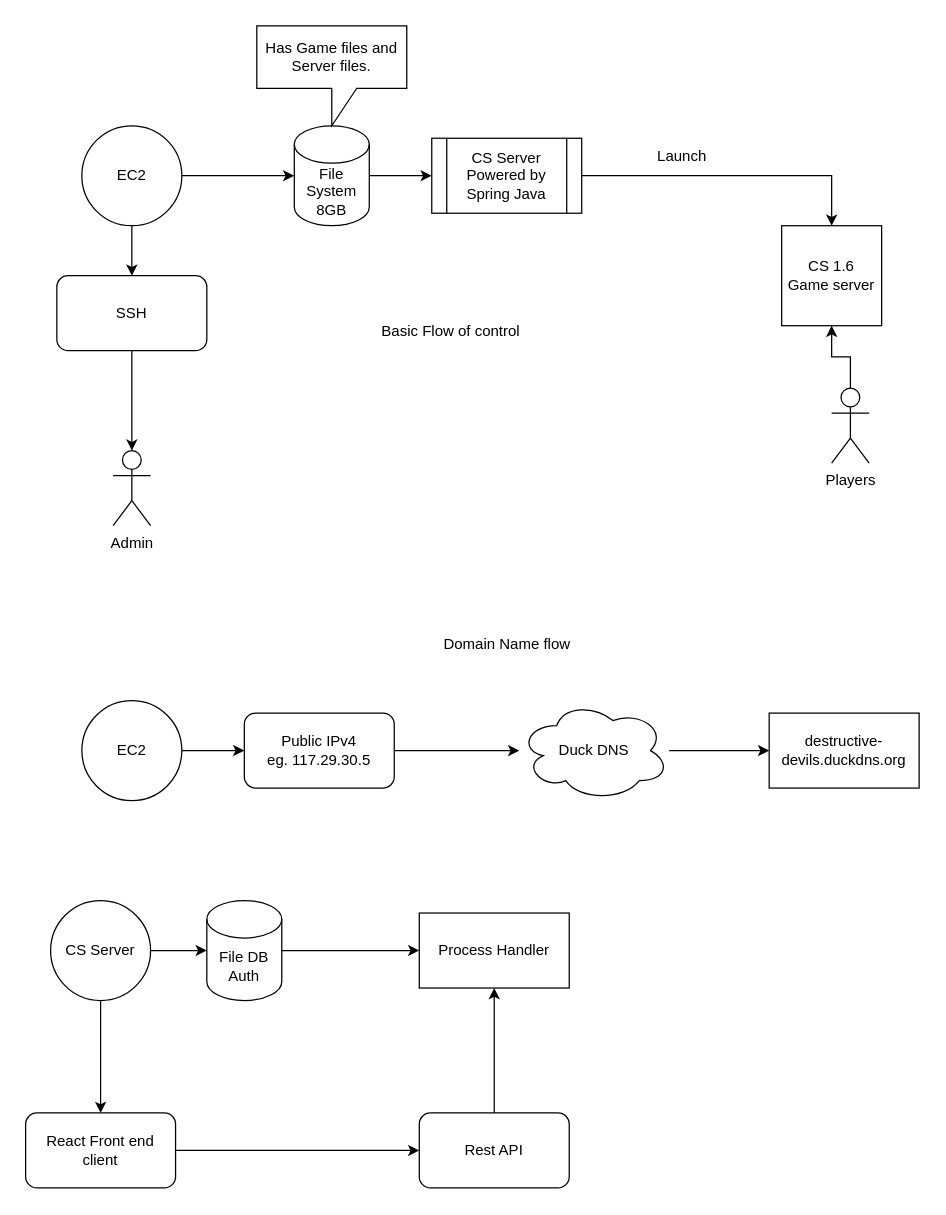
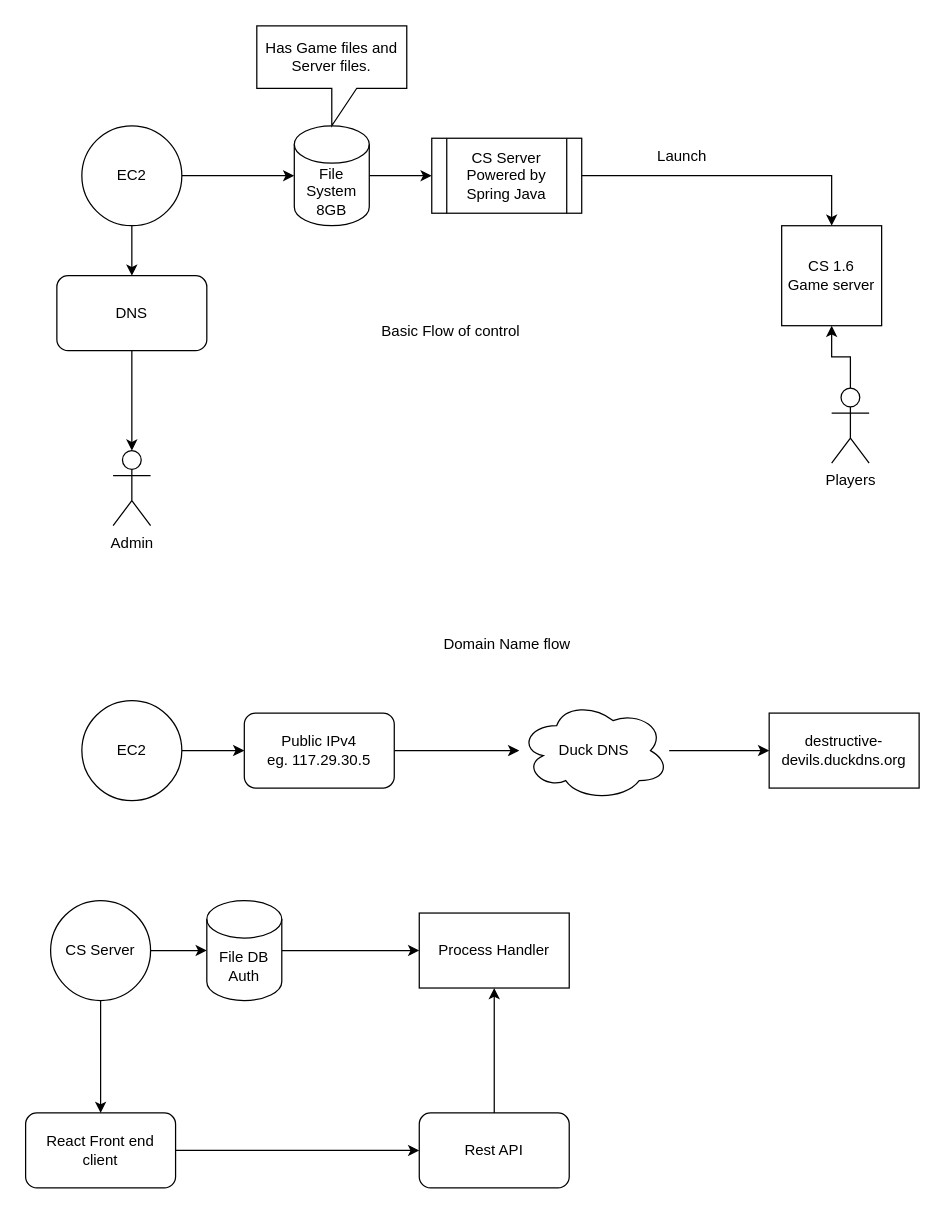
  <mxCell id="0" />
  <mxCell id="1" parent="0" />
  <mxCell id="2" value="" style="edgeStyle=orthogonalEdgeStyle;rounded=0;orthogonalLoop=1;jettySize=auto;html=1;" edge="1" parent="1" source="4" target="6"><mxGeometry relative="1" as="geometry" /></mxCell>
  <mxCell id="3" value="" style="edgeStyle=orthogonalEdgeStyle;rounded=0;orthogonalLoop=1;jettySize=auto;html=1;" edge="1" parent="1" source="4" target="9"><mxGeometry relative="1" as="geometry" /></mxCell>
  <mxCell id="4" value="EC2" style="ellipse;whiteSpace=wrap;html=1;aspect=fixed;" vertex="1" parent="1"><mxGeometry x="65" y="100" width="80" height="80" as="geometry" /></mxCell>
  <mxCell id="5" value="" style="edgeStyle=orthogonalEdgeStyle;rounded=0;orthogonalLoop=1;jettySize=auto;html=1;" edge="1" parent="1" source="6" target="7"><mxGeometry relative="1" as="geometry" /></mxCell>
- <mxCell id="6" value="SSH" style="rounded=1;whiteSpace=wrap;html=1;" vertex="1" parent="1"><mxGeometry x="45" y="220" width="120" height="60" as="geometry" /></mxCell>
+ <mxCell id="6" value="DNS" style="rounded=1;whiteSpace=wrap;html=1;" vertex="1" parent="1"><mxGeometry x="45" y="220" width="120" height="60" as="geometry" /></mxCell>
  <mxCell id="7" value="Admin" style="shape=umlActor;verticalLabelPosition=bottom;verticalAlign=top;html=1;outlineConnect=0;" vertex="1" parent="1"><mxGeometry x="90" y="360" width="30" height="60" as="geometry" /></mxCell>
  <mxCell id="8" value="" style="edgeStyle=orthogonalEdgeStyle;rounded=0;orthogonalLoop=1;jettySize=auto;html=1;" edge="1" parent="1" source="9" target="12"><mxGeometry relative="1" as="geometry" /></mxCell>
  <mxCell id="9" value="File System 8GB" style="shape=cylinder3;whiteSpace=wrap;html=1;boundedLbl=1;backgroundOutline=1;size=15;" vertex="1" parent="1"><mxGeometry x="235" y="100" width="60" height="80" as="geometry" /></mxCell>
  <mxCell id="10" value="Has Game files and Server files." style="shape=callout;whiteSpace=wrap;html=1;perimeter=calloutPerimeter;" vertex="1" parent="1"><mxGeometry x="205" width="120" height="80" as="geometry" y="20" /></mxCell>
  <mxCell id="11" value="" style="edgeStyle=orthogonalEdgeStyle;rounded=0;orthogonalLoop=1;jettySize=auto;html=1;" edge="1" parent="1" source="12" target="13"><mxGeometry relative="1" as="geometry" /></mxCell>
  <mxCell id="12" value="CS Server&lt;br&gt;Powered by Spring Java" style="shape=process;whiteSpace=wrap;html=1;backgroundOutline=1;" vertex="1" parent="1"><mxGeometry x="345" y="110" width="120" height="60" as="geometry" /></mxCell>
  <mxCell id="13" value="CS 1.6&lt;br&gt;Game server" style="whiteSpace=wrap;html=1;aspect=fixed;" vertex="1" parent="1"><mxGeometry x="625" y="180" width="80" height="80" as="geometry" /></mxCell>
  <mxCell id="14" value="Launch" style="text;html=1;align=center;verticalAlign=middle;resizable=0;points=[];autosize=1;strokeColor=none;fillColor=none;" vertex="1" parent="1"><mxGeometry x="515" y="110" width="60" height="30" as="geometry" /></mxCell>
  <mxCell id="15" value="" style="edgeStyle=orthogonalEdgeStyle;rounded=0;orthogonalLoop=1;jettySize=auto;html=1;" edge="1" parent="1" source="16" target="13"><mxGeometry relative="1" as="geometry" /></mxCell>
  <mxCell id="16" value="Players" style="shape=umlActor;verticalLabelPosition=bottom;verticalAlign=top;html=1;outlineConnect=0;" vertex="1" parent="1"><mxGeometry x="665" y="310" width="30" height="60" as="geometry" /></mxCell>
  <mxCell id="17" value="Basic Flow of control" style="text;html=1;align=center;verticalAlign=middle;resizable=0;points=[];autosize=1;strokeColor=none;fillColor=none;" vertex="1" parent="1"><mxGeometry x="295" y="250" width="130" height="30" as="geometry" /></mxCell>
  <mxCell id="18" value="" style="edgeStyle=orthogonalEdgeStyle;rounded=0;orthogonalLoop=1;jettySize=auto;html=1;" edge="1" parent="1" source="19" target="21"><mxGeometry relative="1" as="geometry" /></mxCell>
  <mxCell id="19" value="EC2" style="ellipse;whiteSpace=wrap;html=1;aspect=fixed;" vertex="1" parent="1"><mxGeometry x="65" y="560" width="80" height="80" as="geometry" /></mxCell>
  <mxCell id="20" value="" style="edgeStyle=orthogonalEdgeStyle;rounded=0;orthogonalLoop=1;jettySize=auto;html=1;" edge="1" parent="1" source="21" target="23"><mxGeometry relative="1" as="geometry" /></mxCell>
  <mxCell id="21" value="Public IPv4&lt;br&gt;eg. 117.29.30.5" style="rounded=1;whiteSpace=wrap;html=1;" vertex="1" parent="1"><mxGeometry x="195" y="570" width="120" height="60" as="geometry" /></mxCell>
  <mxCell id="22" value="" style="edgeStyle=orthogonalEdgeStyle;rounded=0;orthogonalLoop=1;jettySize=auto;html=1;" edge="1" parent="1" source="23" target="24"><mxGeometry relative="1" as="geometry" /></mxCell>
  <mxCell id="23" value="Duck DNS" style="ellipse;shape=cloud;whiteSpace=wrap;html=1;" vertex="1" parent="1"><mxGeometry x="415" y="560" width="120" height="80" as="geometry" /></mxCell>
  <mxCell id="24" value="destructive-devils.duckdns.org" style="whiteSpace=wrap;html=1;" vertex="1" parent="1"><mxGeometry x="615" y="570" width="120" height="60" as="geometry" /></mxCell>
  <mxCell id="25" value="Domain Name flow" style="text;html=1;align=center;verticalAlign=middle;resizable=0;points=[];autosize=1;strokeColor=none;fillColor=none;" vertex="1" parent="1"><mxGeometry x="345" y="500" width="120" height="30" as="geometry" /></mxCell>
  <mxCell id="26" value="" style="edgeStyle=orthogonalEdgeStyle;rounded=0;orthogonalLoop=1;jettySize=auto;html=1;" edge="1" parent="1" source="28" target="31"><mxGeometry relative="1" as="geometry" /></mxCell>
  <mxCell id="27" value="" style="edgeStyle=orthogonalEdgeStyle;rounded=0;orthogonalLoop=1;jettySize=auto;html=1;" edge="1" parent="1" source="28" target="35"><mxGeometry relative="1" as="geometry" /></mxCell>
  <mxCell id="28" value="CS Server" style="ellipse;whiteSpace=wrap;html=1;aspect=fixed;" vertex="1" parent="1"><mxGeometry x="40" y="720" width="80" height="80" as="geometry" /></mxCell>
  <mxCell id="29" value="Process Handler" style="whiteSpace=wrap;html=1;" vertex="1" parent="1"><mxGeometry x="335" y="730" width="120" height="60" as="geometry" /></mxCell>
  <mxCell id="30" value="" style="edgeStyle=orthogonalEdgeStyle;rounded=0;orthogonalLoop=1;jettySize=auto;html=1;" edge="1" parent="1" source="31" target="33"><mxGeometry relative="1" as="geometry" /></mxCell>
  <mxCell id="31" value="React Front end&lt;br&gt;client" style="rounded=1;whiteSpace=wrap;html=1;" vertex="1" parent="1"><mxGeometry x="20" y="890" width="120" height="60" as="geometry" /></mxCell>
  <mxCell id="32" value="" style="edgeStyle=orthogonalEdgeStyle;rounded=0;orthogonalLoop=1;jettySize=auto;html=1;" edge="1" parent="1" source="33" target="29"><mxGeometry relative="1" as="geometry" /></mxCell>
  <mxCell id="33" value="Rest API" style="whiteSpace=wrap;html=1;rounded=1;" vertex="1" parent="1"><mxGeometry x="335" y="890" width="120" height="60" as="geometry" /></mxCell>
  <mxCell id="34" value="" style="edgeStyle=orthogonalEdgeStyle;rounded=0;orthogonalLoop=1;jettySize=auto;html=1;" edge="1" parent="1" source="35" target="29"><mxGeometry relative="1" as="geometry" /></mxCell>
  <mxCell id="35" value="File DB&lt;br&gt;Auth" style="shape=cylinder3;whiteSpace=wrap;html=1;boundedLbl=1;backgroundOutline=1;size=15;" vertex="1" parent="1"><mxGeometry x="165" y="720" width="60" height="80" as="geometry" /></mxCell>
